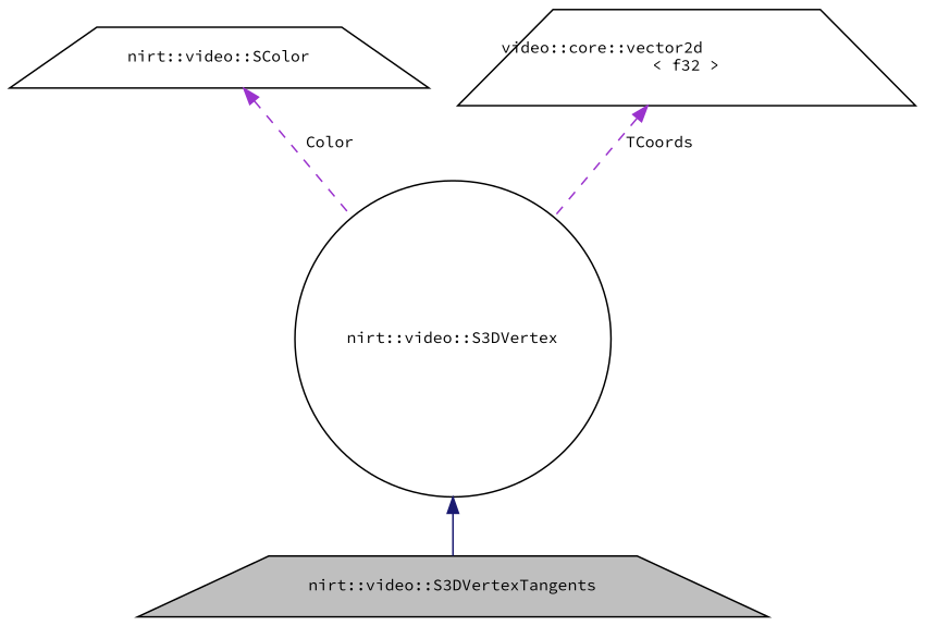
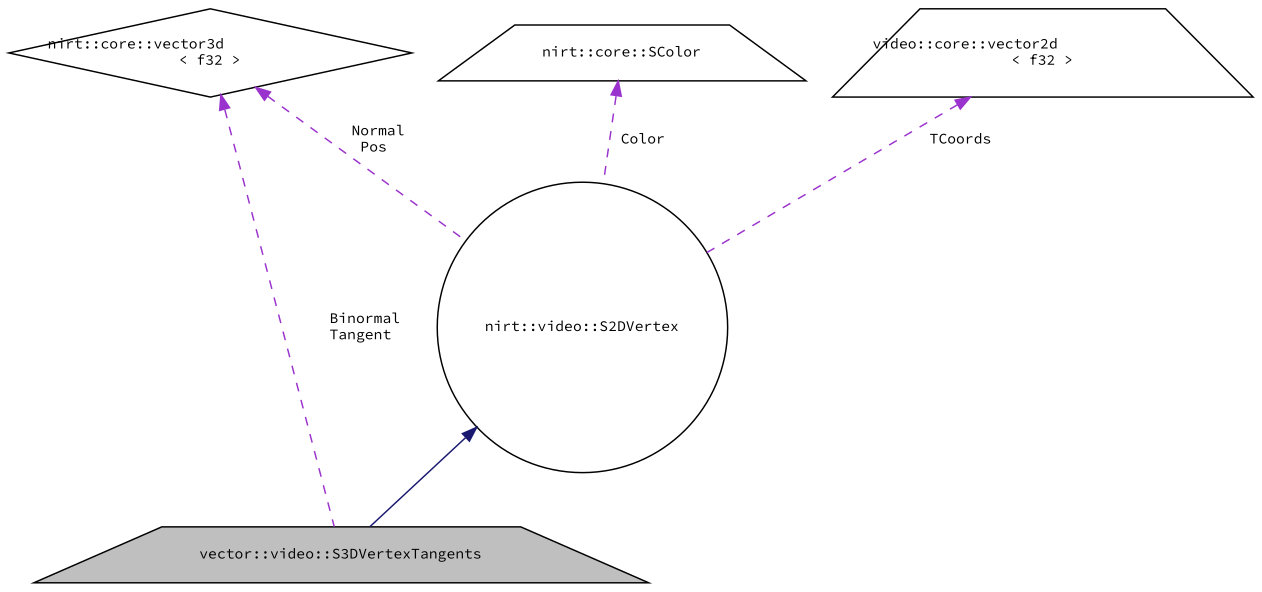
  digraph {
    fontname="Source Code Pro"
    node [color=black fillcolor=white fontname="Source Code Pro" fontsize=10 shape=trapezium style=filled]
    edge [color=darkorchid3 dir=back fontname="Source Code Pro" fontsize=10 labelfontname=Helvetica labelfontsize=10 style=dashed]
-   n1 [fillcolor=grey75 fontcolor=black height=0.2 label="nirt::video::S3DVertexTangents" width=0.4]
-   n2 [height=0.2 label="nirt::video::S3DVertex" shape=circle width=0.4]
-   n4 [height=0.2 label="nirt::video::SColor" width=0.4]
+   n1 [fillcolor=grey75 fontcolor=black height=0.2 label="vector::video::S3DVertexTangents" width=0.4]
+   n2 [height=0.2 label="nirt::video::S2DVertex" shape=circle width=0.4]
+   n3 [height=0.2 label="nirt::core::vector3d\l\< f32 \>" shape=diamond width=0.4]
+   n4 [height=0.2 label="nirt::core::SColor" width=0.4]
    n5 [height=0.2 label="video::core::vector2d\l\< f32 \>" width=0.4]
    n2 -> n1 [color=midnightblue style=solid]
+   n3 -> n1 [label=" Binormal\nTangent"]
+   n3 -> n2 [label=" Normal\nPos"]
    n4 -> n2 [label=" Color"]
    n5 -> n2 [label=" TCoords"]
  }
